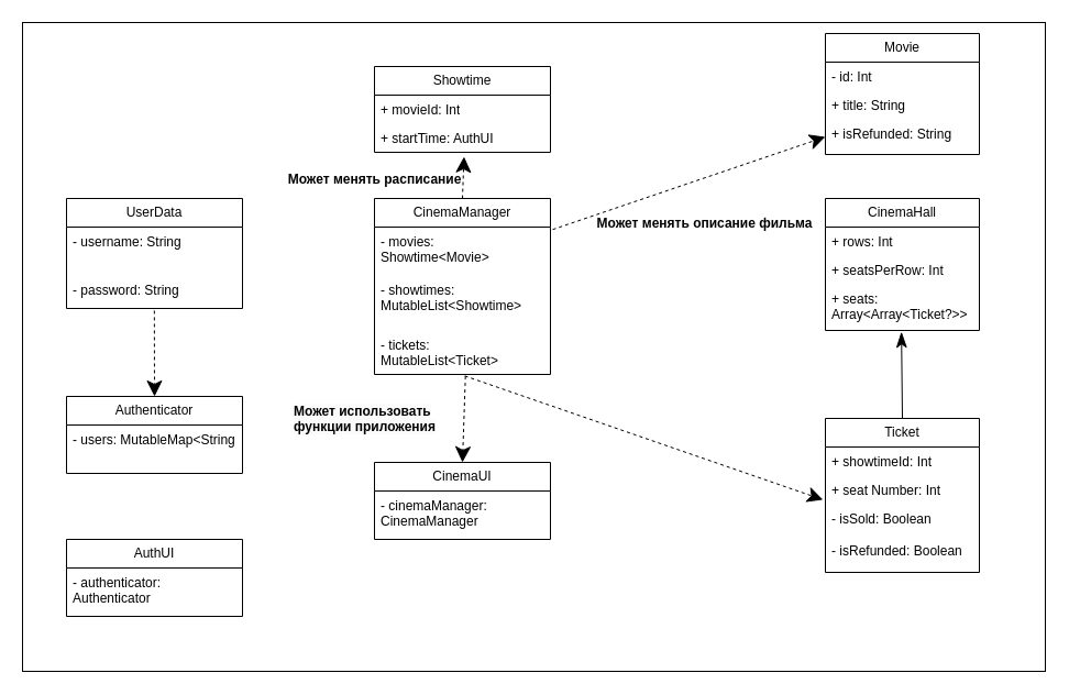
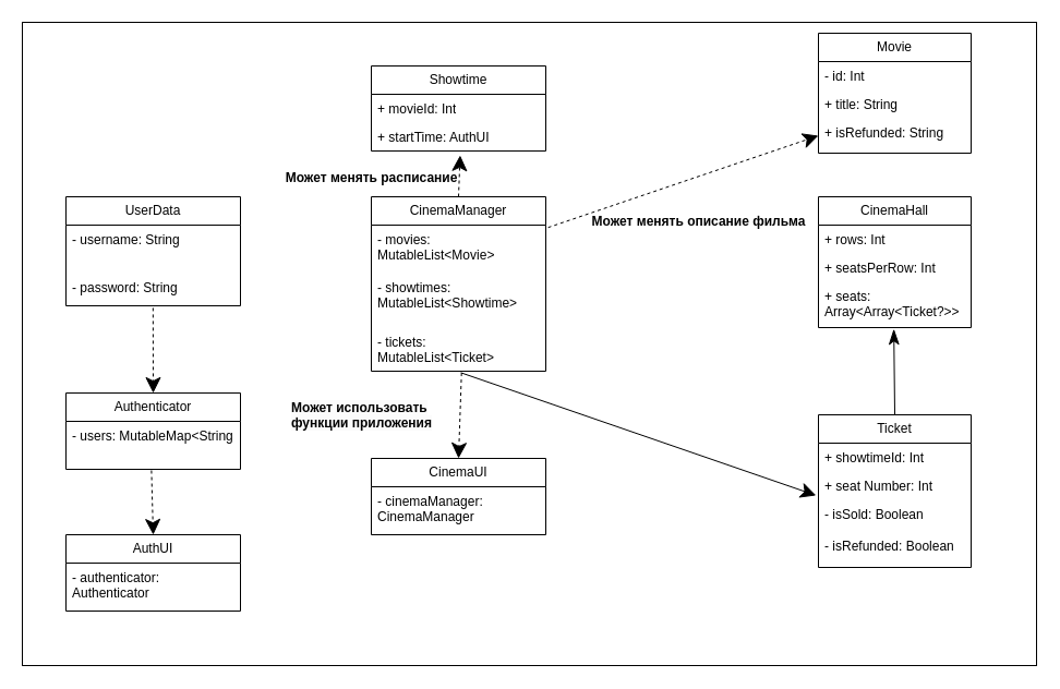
  <mxCell id="0" />
  <mxCell id="1" parent="0" />
  <mxCell id="2" value="" style="rounded=0;whiteSpace=wrap;html=1;" vertex="1" parent="1"><mxGeometry x="20" y="20" width="930" height="590" as="geometry" /></mxCell>
  <mxCell id="3" value="Movie " style="swimlane;fontStyle=0;childLayout=stackLayout;horizontal=1;startSize=26;fillColor=none;horizontalStack=0;resizeParent=1;resizeParentMax=0;resizeLast=0;collapsible=1;marginBottom=0;whiteSpace=wrap;html=1;" parent="1" vertex="1"><mxGeometry x="750" y="30" width="140" height="110" as="geometry" /></mxCell>
  <mxCell id="4" value="- id: Int" style="text;strokeColor=none;fillColor=none;align=left;verticalAlign=top;spacingLeft=4;spacingRight=4;overflow=hidden;rotatable=0;points=[[0,0.5],[1,0.5]];portConstraint=eastwest;whiteSpace=wrap;html=1;" parent="3" vertex="1"><mxGeometry y="26" width="140" height="26" as="geometry" /></mxCell>
  <mxCell id="5" value="+ title: String" style="text;strokeColor=none;fillColor=none;align=left;verticalAlign=top;spacingLeft=4;spacingRight=4;overflow=hidden;rotatable=0;points=[[0,0.5],[1,0.5]];portConstraint=eastwest;whiteSpace=wrap;html=1;" parent="3" vertex="1"><mxGeometry y="52" width="140" height="26" as="geometry" /></mxCell>
  <mxCell id="6" value="+ isRefunded: String" style="text;strokeColor=none;fillColor=none;align=left;verticalAlign=top;spacingLeft=4;spacingRight=4;overflow=hidden;rotatable=0;points=[[0,0.5],[1,0.5]];portConstraint=eastwest;whiteSpace=wrap;html=1;" parent="3" vertex="1"><mxGeometry y="78" width="140" height="32" as="geometry" /></mxCell>
  <mxCell id="7" value="Showtime" style="swimlane;fontStyle=0;childLayout=stackLayout;horizontal=1;startSize=26;fillColor=none;horizontalStack=0;resizeParent=1;resizeParentMax=0;resizeLast=0;collapsible=1;marginBottom=0;whiteSpace=wrap;html=1;" parent="1" vertex="1"><mxGeometry x="340" y="60" width="160" height="78" as="geometry" /></mxCell>
  <mxCell id="8" value="+ movieId: Int" style="text;strokeColor=none;fillColor=none;align=left;verticalAlign=top;spacingLeft=4;spacingRight=4;overflow=hidden;rotatable=0;points=[[0,0.5],[1,0.5]];portConstraint=eastwest;whiteSpace=wrap;html=1;" parent="7" vertex="1"><mxGeometry y="26" width="160" height="26" as="geometry" /></mxCell>
  <mxCell id="9" value="+ startTime: AuthUI" style="text;strokeColor=none;fillColor=none;align=left;verticalAlign=top;spacingLeft=4;spacingRight=4;overflow=hidden;rotatable=0;points=[[0,0.5],[1,0.5]];portConstraint=eastwest;whiteSpace=wrap;html=1;" parent="7" vertex="1"><mxGeometry y="52" width="160" height="26" as="geometry" /></mxCell>
  <mxCell id="10" value="Ticket" style="swimlane;fontStyle=0;childLayout=stackLayout;horizontal=1;startSize=26;fillColor=none;horizontalStack=0;resizeParent=1;resizeParentMax=0;resizeLast=0;collapsible=1;marginBottom=0;whiteSpace=wrap;html=1;" parent="1" vertex="1"><mxGeometry x="750" y="380" width="140" height="140" as="geometry"><mxRectangle x="490" y="170" width="70" height="30" as="alternateBounds" /></mxGeometry></mxCell>
  <mxCell id="11" value="+ showtimeId: Int" style="text;strokeColor=none;fillColor=none;align=left;verticalAlign=top;spacingLeft=4;spacingRight=4;overflow=hidden;rotatable=0;points=[[0,0.5],[1,0.5]];portConstraint=eastwest;whiteSpace=wrap;html=1;" parent="10" vertex="1"><mxGeometry y="26" width="140" height="26" as="geometry" /></mxCell>
  <mxCell id="12" value="+ seat Number: Int" style="text;strokeColor=none;fillColor=none;align=left;verticalAlign=top;spacingLeft=4;spacingRight=4;overflow=hidden;rotatable=0;points=[[0,0.5],[1,0.5]];portConstraint=eastwest;whiteSpace=wrap;html=1;" parent="10" vertex="1"><mxGeometry y="52" width="140" height="26" as="geometry" /></mxCell>
  <mxCell id="13" value="- isSold: Boolean&lt;br&gt;&lt;br&gt;- isRefunded: Boolean&lt;br&gt;" style="text;strokeColor=none;fillColor=none;align=left;verticalAlign=top;spacingLeft=4;spacingRight=4;overflow=hidden;rotatable=0;points=[[0,0.5],[1,0.5]];portConstraint=eastwest;whiteSpace=wrap;html=1;" parent="10" vertex="1"><mxGeometry y="78" width="140" height="62" as="geometry" /></mxCell>
  <mxCell id="14" value="CinemaHall" style="swimlane;fontStyle=0;childLayout=stackLayout;horizontal=1;startSize=26;fillColor=none;horizontalStack=0;resizeParent=1;resizeParentMax=0;resizeLast=0;collapsible=1;marginBottom=0;whiteSpace=wrap;html=1;" parent="1" vertex="1"><mxGeometry x="750" y="180" width="140" height="120" as="geometry" /></mxCell>
  <mxCell id="15" value="+ rows: Int" style="text;strokeColor=none;fillColor=none;align=left;verticalAlign=top;spacingLeft=4;spacingRight=4;overflow=hidden;rotatable=0;points=[[0,0.5],[1,0.5]];portConstraint=eastwest;whiteSpace=wrap;html=1;" parent="14" vertex="1"><mxGeometry y="26" width="140" height="26" as="geometry" /></mxCell>
  <mxCell id="16" value="+ seatsPerRow: Int" style="text;strokeColor=none;fillColor=none;align=left;verticalAlign=top;spacingLeft=4;spacingRight=4;overflow=hidden;rotatable=0;points=[[0,0.5],[1,0.5]];portConstraint=eastwest;whiteSpace=wrap;html=1;" parent="14" vertex="1"><mxGeometry y="52" width="140" height="26" as="geometry" /></mxCell>
  <mxCell id="17" value="+ seats: Array&amp;lt;Array&amp;lt;Ticket?&amp;gt;&amp;gt;" style="text;strokeColor=none;fillColor=none;align=left;verticalAlign=top;spacingLeft=4;spacingRight=4;overflow=hidden;rotatable=0;points=[[0,0.5],[1,0.5]];portConstraint=eastwest;whiteSpace=wrap;html=1;" parent="14" vertex="1"><mxGeometry y="78" width="140" height="42" as="geometry" /></mxCell>
  <mxCell id="18" value="CinemaManager" style="swimlane;fontStyle=0;childLayout=stackLayout;horizontal=1;startSize=26;fillColor=none;horizontalStack=0;resizeParent=1;resizeParentMax=0;resizeLast=0;collapsible=1;marginBottom=0;whiteSpace=wrap;html=1;" parent="1" vertex="1"><mxGeometry x="340" y="180" width="160" height="160" as="geometry" /></mxCell>
- <mxCell id="19" value="- movies: Showtime&amp;lt;Movie&amp;gt;" style="text;strokeColor=none;fillColor=none;align=left;verticalAlign=top;spacingLeft=4;spacingRight=4;overflow=hidden;rotatable=0;points=[[0,0.5],[1,0.5]];portConstraint=eastwest;whiteSpace=wrap;html=1;" parent="18" vertex="1"><mxGeometry y="26" width="160" height="44" as="geometry" /></mxCell>
+ <mxCell id="19" value="- movies: MutableList&amp;lt;Movie&amp;gt;" style="text;strokeColor=none;fillColor=none;align=left;verticalAlign=top;spacingLeft=4;spacingRight=4;overflow=hidden;rotatable=0;points=[[0,0.5],[1,0.5]];portConstraint=eastwest;whiteSpace=wrap;html=1;" parent="18" vertex="1"><mxGeometry y="26" width="160" height="44" as="geometry" /></mxCell>
  <mxCell id="20" value="- showtimes: MutableList&amp;lt;Showtime&amp;gt;" style="text;strokeColor=none;fillColor=none;align=left;verticalAlign=top;spacingLeft=4;spacingRight=4;overflow=hidden;rotatable=0;points=[[0,0.5],[1,0.5]];portConstraint=eastwest;whiteSpace=wrap;html=1;" parent="18" vertex="1"><mxGeometry y="70" width="160" height="50" as="geometry" /></mxCell>
  <mxCell id="21" value="- tickets: MutableList&amp;lt;Ticket&amp;gt;" style="text;strokeColor=none;fillColor=none;align=left;verticalAlign=top;spacingLeft=4;spacingRight=4;overflow=hidden;rotatable=0;points=[[0,0.5],[1,0.5]];portConstraint=eastwest;whiteSpace=wrap;html=1;" parent="18" vertex="1"><mxGeometry y="120" width="160" height="40" as="geometry" /></mxCell>
  <mxCell id="22" value="" style="endArrow=classicThin;endSize=12;dashed=0;html=1;rounded=0;exitX=0.5;exitY=0;exitDx=0;exitDy=0;entryX=0.494;entryY=1.03;entryDx=0;entryDy=0;entryPerimeter=0;endFill=1;" edge="1" parent="1" source="10" target="17"><mxGeometry width="160" relative="1" as="geometry"><mxPoint x="770" y="340" as="sourcePoint" /><mxPoint x="930" y="340" as="targetPoint" /></mxGeometry></mxCell>
  <mxCell id="23" value="" style="endArrow=classic;endSize=12;dashed=1;html=1;rounded=0;entryX=0;entryY=0.5;entryDx=0;entryDy=0;endFill=1;exitX=1.013;exitY=0.05;exitDx=0;exitDy=0;exitPerimeter=0;" edge="1" parent="1" source="19" target="6"><mxGeometry width="160" relative="1" as="geometry"><mxPoint x="500" y="200.5" as="sourcePoint" /><mxPoint x="750" y="200" as="targetPoint" /></mxGeometry></mxCell>
  <mxCell id="24" value="Может менять описание фильма" style="text;align=center;fontStyle=1;verticalAlign=middle;spacingLeft=3;spacingRight=3;strokeColor=none;rotatable=0;points=[[0,0.5],[1,0.5]];portConstraint=eastwest;html=1;" vertex="1" parent="1"><mxGeometry x="600" y="190" width="80" height="26" as="geometry" /></mxCell>
  <mxCell id="25" value="" style="endArrow=classic;endSize=12;dashed=1;html=1;rounded=0;entryX=0.509;entryY=1.154;entryDx=0;entryDy=0;endFill=1;entryPerimeter=0;" edge="1" parent="1" target="9"><mxGeometry width="160" relative="1" as="geometry"><mxPoint x="420" y="180" as="sourcePoint" /><mxPoint x="548" y="130" as="targetPoint" /></mxGeometry></mxCell>
  <mxCell id="26" value="&lt;font style=&quot;font-size: 12px;&quot;&gt;Может менять расписание&lt;/font&gt;" style="text;align=center;fontStyle=1;verticalAlign=middle;spacingLeft=3;spacingRight=3;strokeColor=none;rotatable=0;points=[[0,0.5],[1,0.5]];portConstraint=eastwest;html=1;" vertex="1" parent="1"><mxGeometry x="300" y="150" width="80" height="26" as="geometry" /></mxCell>
- <mxCell id="27" value="" style="endArrow=classic;endSize=12;dashed=1;html=1;rounded=0;entryX=-0.015;entryY=-0.065;entryDx=0;entryDy=0;endFill=1;exitX=0.513;exitY=1.034;exitDx=0;exitDy=0;exitPerimeter=0;entryPerimeter=0;" edge="1" parent="1" source="21" target="13"><mxGeometry width="160" relative="1" as="geometry"><mxPoint x="392" y="474" as="sourcePoint" /><mxPoint x="640" y="390" as="targetPoint" /></mxGeometry></mxCell>
+ <mxCell id="27" value="" style="endArrow=classic;endSize=12;dashed=0;html=1;rounded=0;entryX=-0.015;entryY=-0.065;entryDx=0;entryDy=0;endFill=1;exitX=0.513;exitY=1.034;exitDx=0;exitDy=0;exitPerimeter=0;entryPerimeter=0;" edge="1" parent="1" source="21" target="13"><mxGeometry width="160" relative="1" as="geometry"><mxPoint x="392" y="474" as="sourcePoint" /><mxPoint x="640" y="390" as="targetPoint" /></mxGeometry></mxCell>
  <mxCell id="28" value="UserData" style="swimlane;fontStyle=0;childLayout=stackLayout;horizontal=1;startSize=26;fillColor=none;horizontalStack=0;resizeParent=1;resizeParentMax=0;resizeLast=0;collapsible=1;marginBottom=0;whiteSpace=wrap;html=1;" vertex="1" parent="1"><mxGeometry x="60" y="180" width="160" height="100" as="geometry" /></mxCell>
  <mxCell id="29" value="- username: String" style="text;strokeColor=none;fillColor=none;align=left;verticalAlign=top;spacingLeft=4;spacingRight=4;overflow=hidden;rotatable=0;points=[[0,0.5],[1,0.5]];portConstraint=eastwest;whiteSpace=wrap;html=1;" vertex="1" parent="28"><mxGeometry y="26" width="160" height="44" as="geometry" /></mxCell>
  <mxCell id="30" value="- password: String" style="text;strokeColor=none;fillColor=none;align=left;verticalAlign=top;spacingLeft=4;spacingRight=4;overflow=hidden;rotatable=0;points=[[0,0.5],[1,0.5]];portConstraint=eastwest;whiteSpace=wrap;html=1;" vertex="1" parent="28"><mxGeometry y="70" width="160" height="30" as="geometry" /></mxCell>
  <mxCell id="31" value="Authenticator" style="swimlane;fontStyle=0;childLayout=stackLayout;horizontal=1;startSize=26;fillColor=none;horizontalStack=0;resizeParent=1;resizeParentMax=0;resizeLast=0;collapsible=1;marginBottom=0;whiteSpace=wrap;html=1;" vertex="1" parent="1"><mxGeometry x="60" y="360" width="160" height="70" as="geometry" /></mxCell>
  <mxCell id="32" value="- users: MutableMap&amp;lt;String" style="text;strokeColor=none;fillColor=none;align=left;verticalAlign=top;spacingLeft=4;spacingRight=4;overflow=hidden;rotatable=0;points=[[0,0.5],[1,0.5]];portConstraint=eastwest;whiteSpace=wrap;html=1;" vertex="1" parent="31"><mxGeometry y="26" width="160" height="44" as="geometry" /></mxCell>
  <mxCell id="33" value="AuthUI" style="swimlane;fontStyle=0;childLayout=stackLayout;horizontal=1;startSize=26;fillColor=none;horizontalStack=0;resizeParent=1;resizeParentMax=0;resizeLast=0;collapsible=1;marginBottom=0;whiteSpace=wrap;html=1;" vertex="1" parent="1"><mxGeometry x="60" y="490" width="160" height="70" as="geometry" /></mxCell>
  <mxCell id="34" value="- authenticator: Authenticator" style="text;strokeColor=none;fillColor=none;align=left;verticalAlign=top;spacingLeft=4;spacingRight=4;overflow=hidden;rotatable=0;points=[[0,0.5],[1,0.5]];portConstraint=eastwest;whiteSpace=wrap;html=1;" vertex="1" parent="33"><mxGeometry y="26" width="160" height="44" as="geometry" /></mxCell>
+ <mxCell id="35" value="" style="endArrow=classic;endSize=12;dashed=1;html=1;rounded=0;entryX=0.5;entryY=0;entryDx=0;entryDy=0;endFill=1;exitX=0.49;exitY=1.023;exitDx=0;exitDy=0;exitPerimeter=0;" edge="1" parent="1" source="32" target="33"><mxGeometry width="160" relative="1" as="geometry"><mxPoint x="150" y="450" as="sourcePoint" /><mxPoint x="250" y="461" as="targetPoint" /></mxGeometry></mxCell>
  <mxCell id="36" value="" style="endArrow=classic;endSize=12;dashed=1;html=1;rounded=0;entryX=0.5;entryY=0;entryDx=0;entryDy=0;endFill=1;exitX=0.499;exitY=1.064;exitDx=0;exitDy=0;exitPerimeter=0;" edge="1" parent="1" source="30" target="31"><mxGeometry width="160" relative="1" as="geometry"><mxPoint x="317" y="330" as="sourcePoint" /><mxPoint x="200" y="331" as="targetPoint" /></mxGeometry></mxCell>
  <mxCell id="37" value="CinemaUI" style="swimlane;fontStyle=0;childLayout=stackLayout;horizontal=1;startSize=26;fillColor=none;horizontalStack=0;resizeParent=1;resizeParentMax=0;resizeLast=0;collapsible=1;marginBottom=0;whiteSpace=wrap;html=1;" vertex="1" parent="1"><mxGeometry x="340" y="420" width="160" height="70" as="geometry" /></mxCell>
  <mxCell id="38" value="- cinemaManager: CinemaManager" style="text;strokeColor=none;fillColor=none;align=left;verticalAlign=top;spacingLeft=4;spacingRight=4;overflow=hidden;rotatable=0;points=[[0,0.5],[1,0.5]];portConstraint=eastwest;whiteSpace=wrap;html=1;" vertex="1" parent="37"><mxGeometry y="26" width="160" height="44" as="geometry" /></mxCell>
  <mxCell id="39" value="" style="endArrow=classic;endSize=12;dashed=1;html=1;rounded=0;entryX=0.5;entryY=0;entryDx=0;entryDy=0;endFill=1;exitX=0.517;exitY=1.039;exitDx=0;exitDy=0;exitPerimeter=0;" edge="1" parent="1" source="21" target="37"><mxGeometry width="160" relative="1" as="geometry"><mxPoint x="432" y="351" as="sourcePoint" /><mxPoint x="748" y="464" as="targetPoint" /></mxGeometry></mxCell>
  <mxCell id="40" value="&lt;span style=&quot;color: rgb(0, 0, 0); font-family: Helvetica; font-size: 12px; font-style: normal; font-variant-ligatures: normal; font-variant-caps: normal; font-weight: 700; letter-spacing: normal; orphans: 2; text-align: center; text-indent: 0px; text-transform: none; widows: 2; word-spacing: 0px; -webkit-text-stroke-width: 0px; background-color: rgb(251, 251, 251); text-decoration-thickness: initial; text-decoration-style: initial; text-decoration-color: initial; float: none; display: inline !important;&quot;&gt;Может использовать функции приложения&lt;/span&gt;" style="text;whiteSpace=wrap;html=1;" vertex="1" parent="1"><mxGeometry x="265" y="360" width="150" height="40" as="geometry" /></mxCell>
